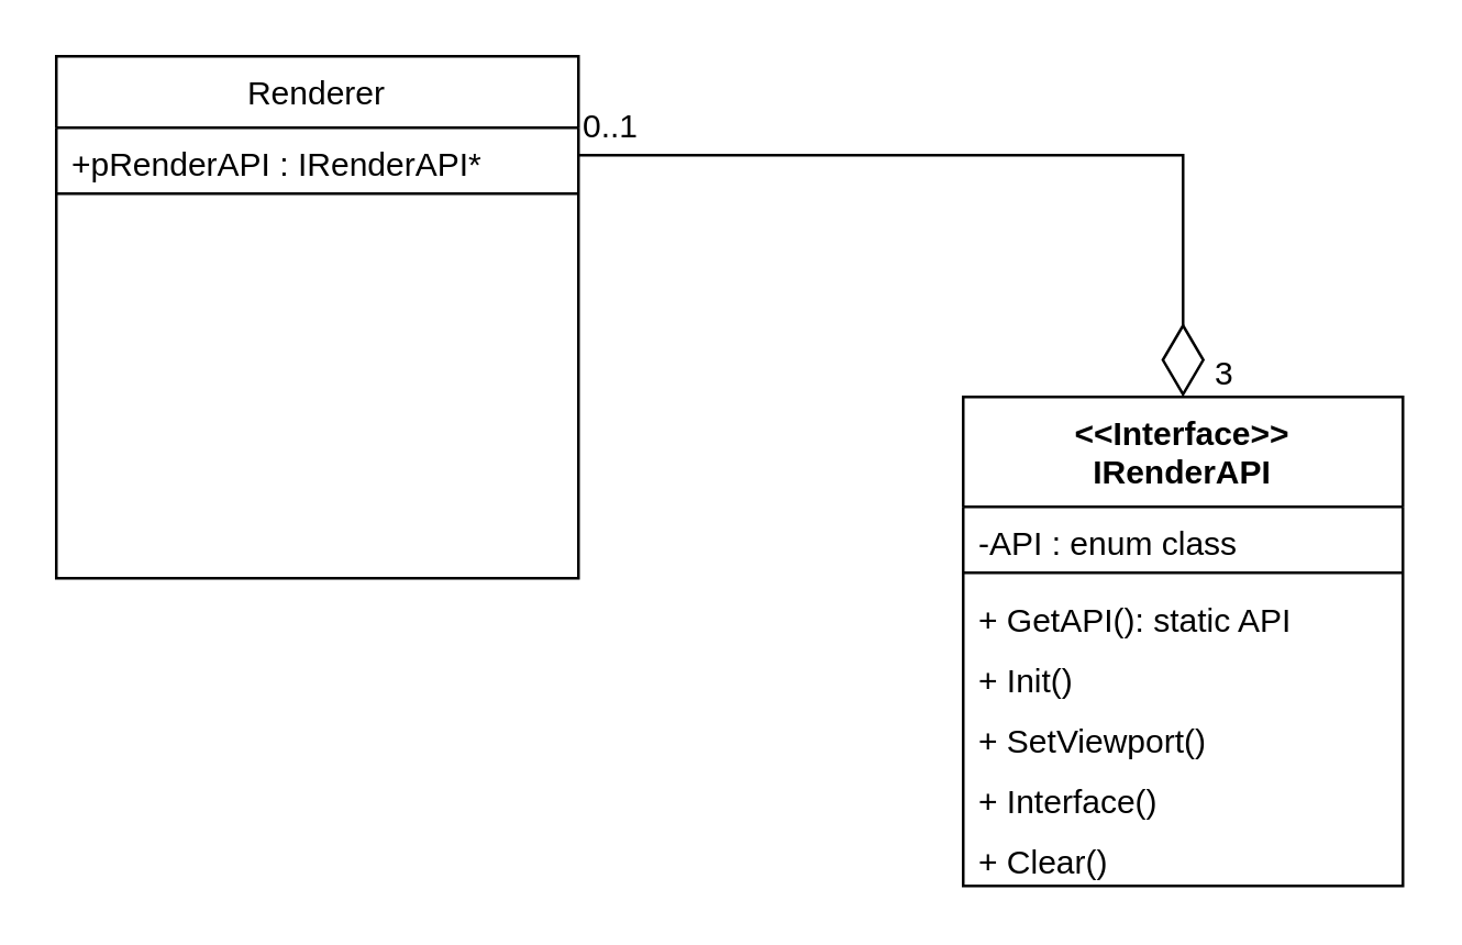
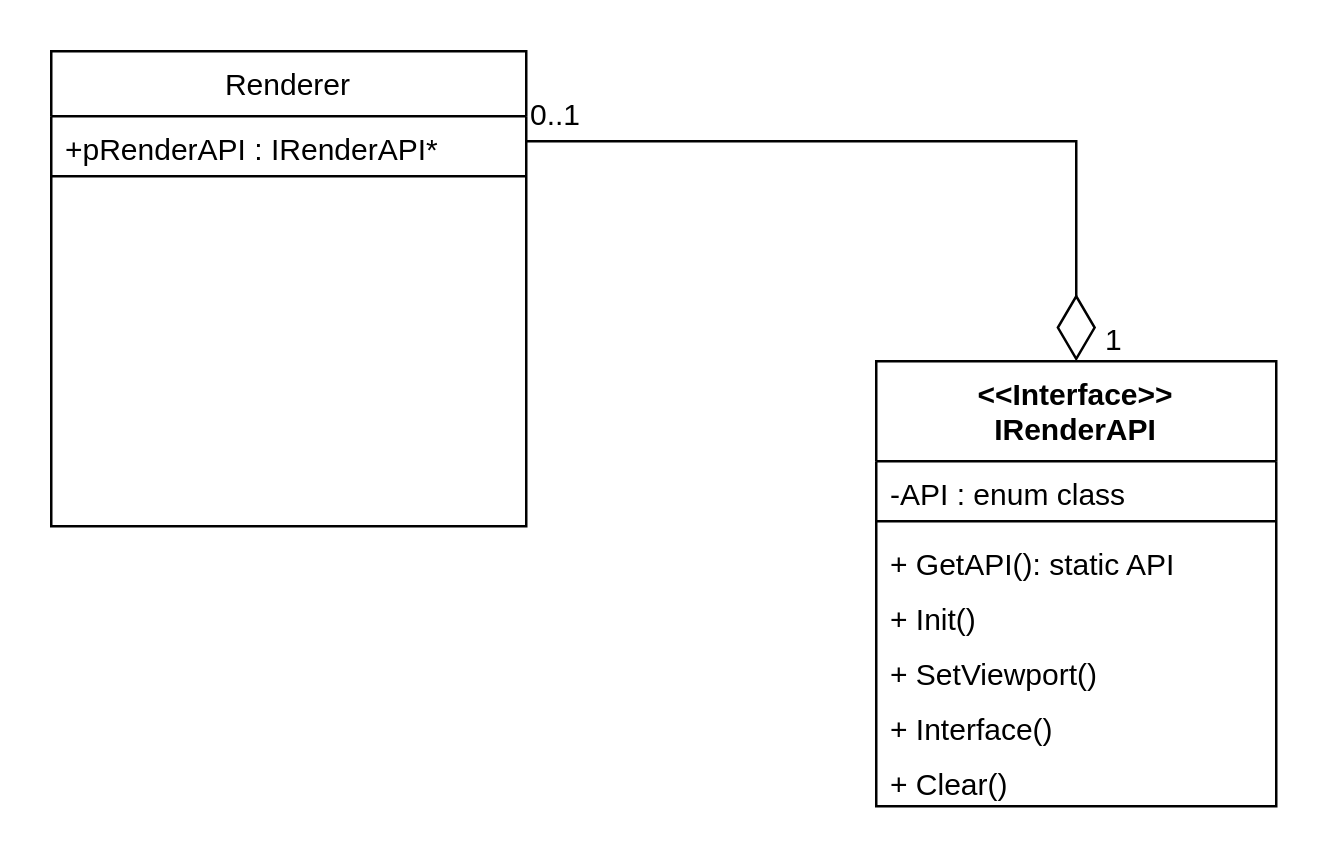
  <mxCell id="0" />
  <mxCell id="1" parent="0" />
  <mxCell id="2" value="Renderer" style="swimlane;fontStyle=0;align=center;verticalAlign=top;childLayout=stackLayout;horizontal=1;startSize=26;horizontalStack=0;resizeParent=1;resizeLast=0;collapsible=1;marginBottom=0;rounded=0;shadow=0;strokeWidth=1;" vertex="1" parent="1"><mxGeometry x="20" y="20" width="190" height="190" as="geometry"><mxRectangle x="340" y="380" width="170" height="26" as="alternateBounds" /></mxGeometry></mxCell>
  <mxCell id="3" value="+pRenderAPI : IRenderAPI*" style="text;align=left;verticalAlign=top;spacingLeft=4;spacingRight=4;overflow=hidden;rotatable=0;points=[[0,0.5],[1,0.5]];portConstraint=eastwest;" vertex="1" parent="2"><mxGeometry y="26" width="190" height="20" as="geometry" /></mxCell>
  <mxCell id="4" value="" style="line;html=1;strokeWidth=1;align=left;verticalAlign=middle;spacingTop=-1;spacingLeft=3;spacingRight=3;rotatable=0;labelPosition=right;points=[];portConstraint=eastwest;" vertex="1" parent="2"><mxGeometry y="46" width="190" height="8" as="geometry" /></mxCell>
  <mxCell id="5" value="&lt;&lt;Interface&gt;&gt;&#10;IRenderAPI" style="swimlane;fontStyle=1;align=center;verticalAlign=top;childLayout=stackLayout;horizontal=1;startSize=40;horizontalStack=0;resizeParent=1;resizeParentMax=0;resizeLast=0;collapsible=1;marginBottom=0;" vertex="1" parent="1"><mxGeometry x="350" y="144" width="160" height="178" as="geometry" /></mxCell>
  <mxCell id="6" value="-API : enum class" style="text;strokeColor=none;fillColor=none;align=left;verticalAlign=top;spacingLeft=4;spacingRight=4;overflow=hidden;rotatable=0;points=[[0,0.5],[1,0.5]];portConstraint=eastwest;" vertex="1" parent="5"><mxGeometry y="40" width="160" height="20" as="geometry" /></mxCell>
  <mxCell id="7" value="" style="line;strokeWidth=1;fillColor=none;align=left;verticalAlign=middle;spacingTop=-1;spacingLeft=3;spacingRight=3;rotatable=0;labelPosition=right;points=[];portConstraint=eastwest;" vertex="1" parent="5"><mxGeometry y="60" width="160" height="8" as="geometry" /></mxCell>
  <mxCell id="8" value="+ GetAPI(): static API" style="text;strokeColor=none;fillColor=none;align=left;verticalAlign=top;spacingLeft=4;spacingRight=4;overflow=hidden;rotatable=0;points=[[0,0.5],[1,0.5]];portConstraint=eastwest;" vertex="1" parent="5"><mxGeometry y="68" width="160" height="22" as="geometry" /></mxCell>
  <mxCell id="9" value="+ Init()" style="text;strokeColor=none;fillColor=none;align=left;verticalAlign=top;spacingLeft=4;spacingRight=4;overflow=hidden;rotatable=0;points=[[0,0.5],[1,0.5]];portConstraint=eastwest;" vertex="1" parent="5"><mxGeometry y="90" width="160" height="22" as="geometry" /></mxCell>
  <mxCell id="10" value="+ SetViewport()" style="text;strokeColor=none;fillColor=none;align=left;verticalAlign=top;spacingLeft=4;spacingRight=4;overflow=hidden;rotatable=0;points=[[0,0.5],[1,0.5]];portConstraint=eastwest;" vertex="1" parent="5"><mxGeometry y="112" width="160" height="22" as="geometry" /></mxCell>
  <mxCell id="11" value="+ Interface()" style="text;strokeColor=none;fillColor=none;align=left;verticalAlign=top;spacingLeft=4;spacingRight=4;overflow=hidden;rotatable=0;points=[[0,0.5],[1,0.5]];portConstraint=eastwest;" vertex="1" parent="5"><mxGeometry y="134" width="160" height="22" as="geometry" /></mxCell>
  <mxCell id="12" value="+ Clear()" style="text;strokeColor=none;fillColor=none;align=left;verticalAlign=top;spacingLeft=4;spacingRight=4;overflow=hidden;rotatable=0;points=[[0,0.5],[1,0.5]];portConstraint=eastwest;" vertex="1" parent="5"><mxGeometry y="156" width="160" height="22" as="geometry" /></mxCell>
  <mxCell id="13" value="" style="endArrow=diamondThin;endFill=0;endSize=24;html=1;rounded=0;exitX=1;exitY=0.5;exitDx=0;exitDy=0;entryX=0.5;entryY=0;entryDx=0;entryDy=0;" edge="1" parent="1" source="3" target="5"><mxGeometry width="160" relative="1" as="geometry"><mxPoint x="190" y="-76" as="sourcePoint" /><mxPoint x="470" y="56" as="targetPoint" /><Array as="points"><mxPoint x="430" y="56" /></Array></mxGeometry></mxCell>
  <mxCell id="14" value="0..1" style="resizable=0;align=left;verticalAlign=bottom;labelBackgroundColor=none;fontSize=12;" connectable="0" vertex="1" parent="1"><mxGeometry x="210" y="54" as="geometry" /></mxCell>
- <mxCell id="15" value="3" style="resizable=0;align=left;verticalAlign=bottom;labelBackgroundColor=none;fontSize=12;" connectable="0" vertex="1" parent="1"><mxGeometry x="440" y="144" as="geometry" /></mxCell>
+ <mxCell id="15" value="1" style="resizable=0;align=left;verticalAlign=bottom;labelBackgroundColor=none;fontSize=12;" connectable="0" vertex="1" parent="1"><mxGeometry x="440" y="144" as="geometry" /></mxCell>
